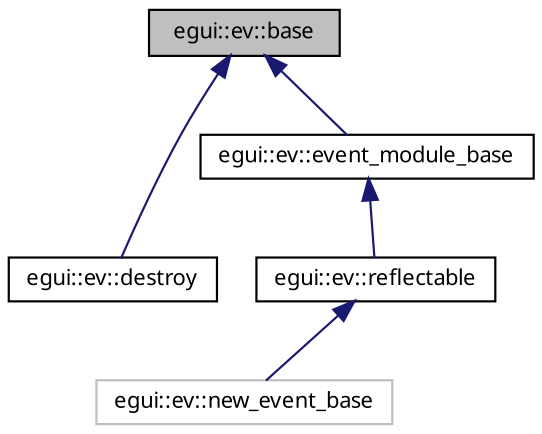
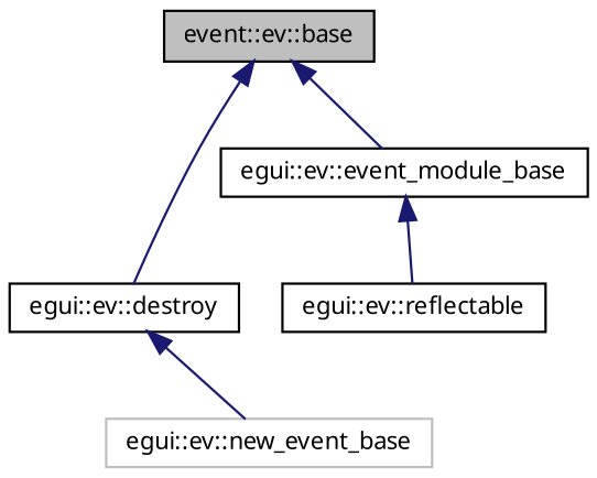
  digraph {
    node [color=black fillcolor=white fontname="FreeSans.ttf" fontsize=10 shape=record style=filled]
    edge [color=midnightblue dir=back fontname="FreeSans.ttf" fontsize=10 labelfontname="FreeSans.ttf" labelfontsize=10 style=solid]
-   n1 [fillcolor=grey75 fontcolor=black height=0.2 label="egui::ev::base" width=0.4]
+   n1 [fillcolor=grey75 fontcolor=black height=0.2 label="event::ev::base" width=0.4]
    n2 [height=0.2 label="egui::ev::destroy" width=0.4]
    n3 [height=0.2 label="egui::ev::event_module_base" width=0.4]
    n4 [height=0.2 label="egui::ev::reflectable" width=0.4]
    n5 [color=grey75 height=0.2 label="egui::ev::new_event_base" width=0.4]
    n1 -> n2
    n1 -> n3
    n3 -> n4
-   n4 -> n5
+   n2 -> n5
  }
